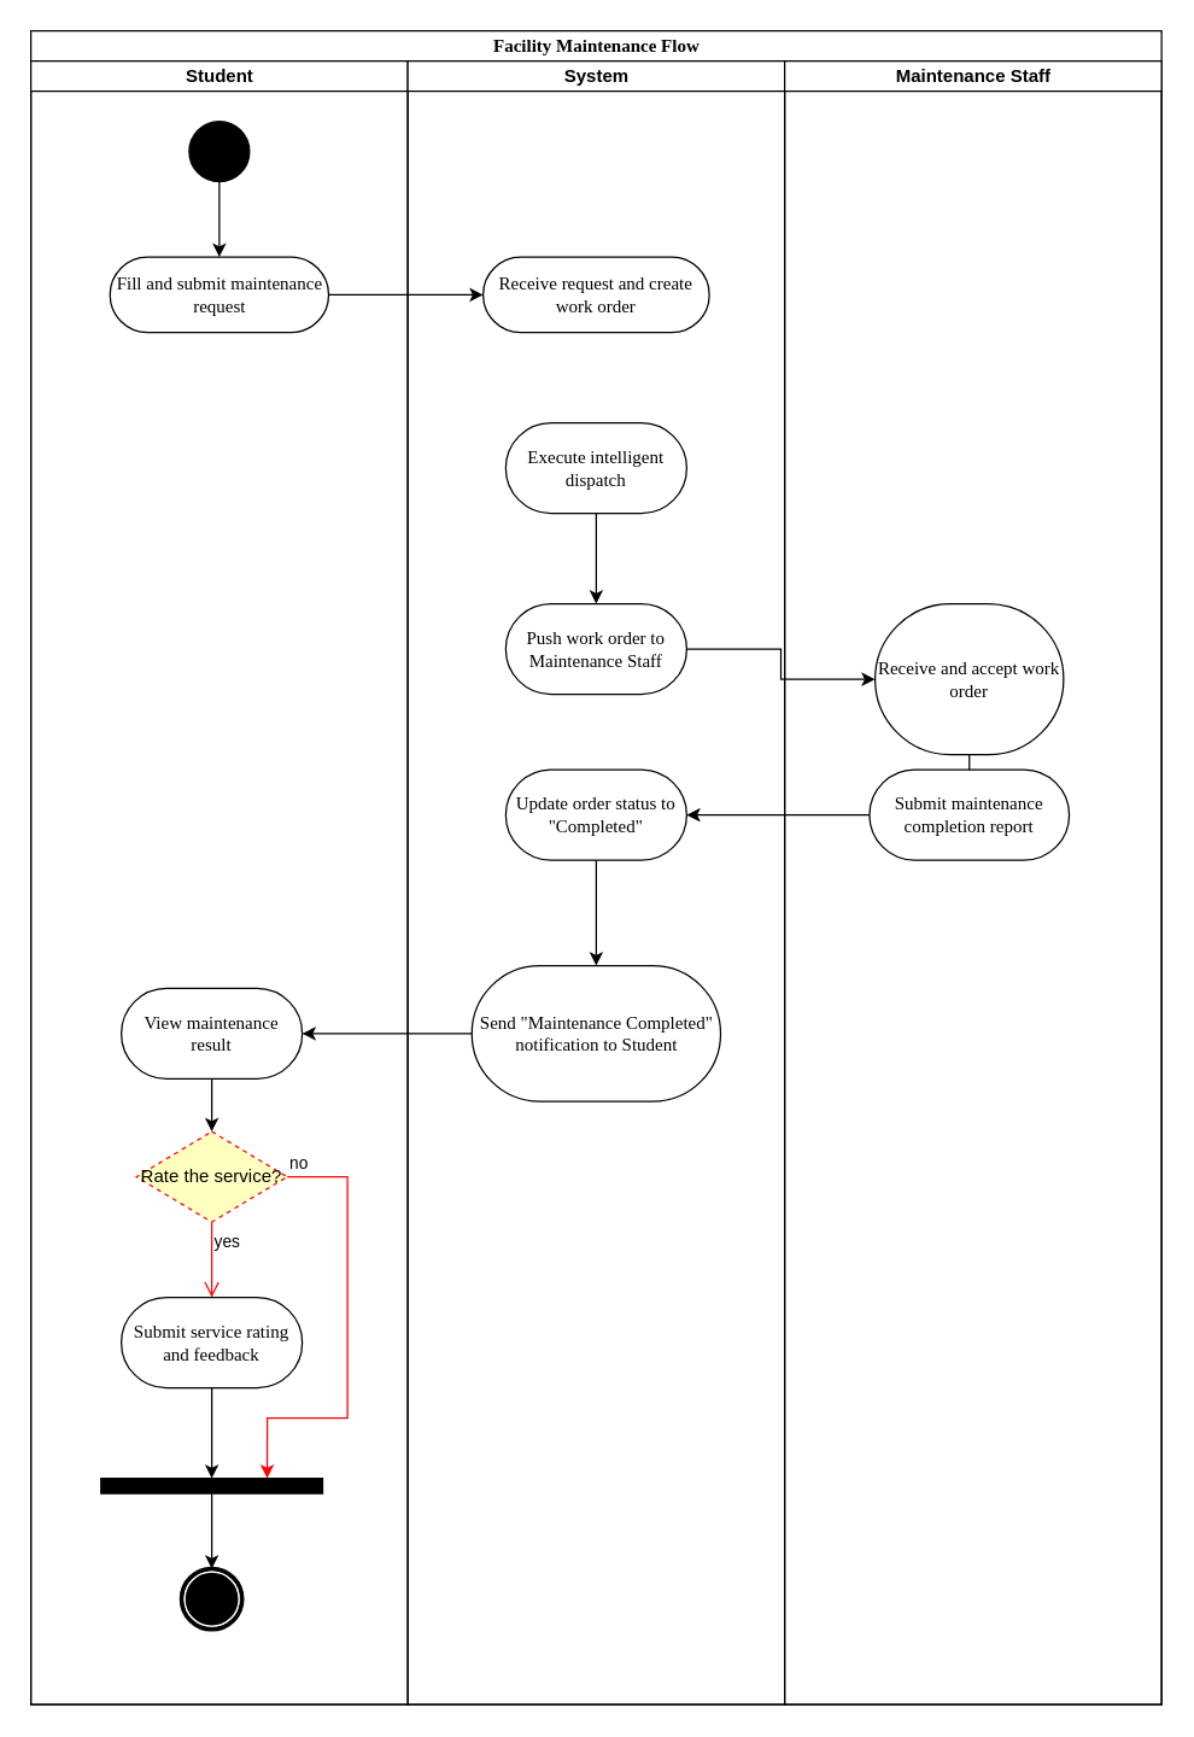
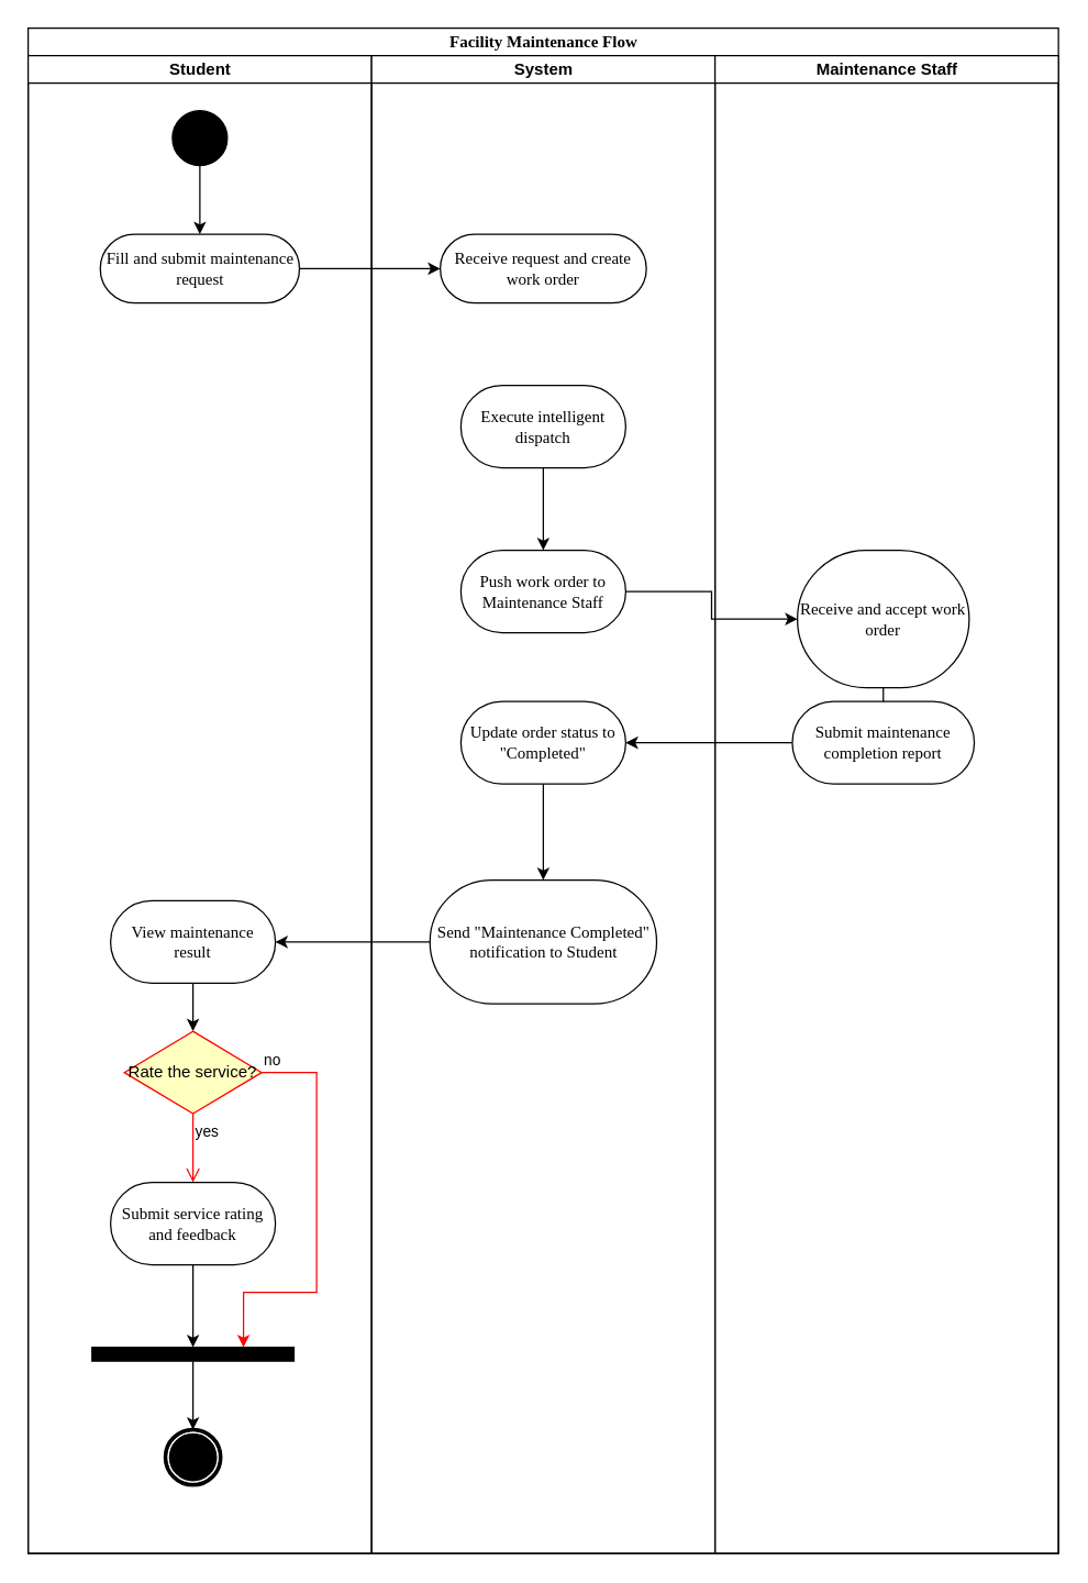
  <mxCell id="0" />
  <mxCell id="1" parent="0" />
  <mxCell id="2" value="Facility Maintenance Flow" style="swimlane;html=1;childLayout=stackLayout;startSize=20;rounded=0;shadow=0;comic=0;labelBackgroundColor=none;strokeWidth=1;fontFamily=Verdana;fontSize=12;align=center;" parent="1" vertex="1"><mxGeometry x="20" y="20" width="750" height="1110" as="geometry" /></mxCell>
  <mxCell id="3" value="Student" style="swimlane;html=1;startSize=20;" parent="2" vertex="1"><mxGeometry y="20" width="250" height="1090" as="geometry"><mxRectangle y="20" width="40" height="970" as="alternateBounds" /></mxGeometry></mxCell>
  <mxCell id="4" style="edgeStyle=orthogonalEdgeStyle;rounded=0;orthogonalLoop=1;jettySize=auto;html=1;entryX=0.5;entryY=0;entryDx=0;entryDy=0;" edge="1" parent="3" source="5" target="6"><mxGeometry relative="1" as="geometry" /></mxCell>
  <mxCell id="5" value="" style="ellipse;whiteSpace=wrap;html=1;rounded=0;shadow=0;comic=0;labelBackgroundColor=none;strokeWidth=1;fillColor=#000000;fontFamily=Verdana;fontSize=12;align=center;" vertex="1" parent="3"><mxGeometry x="105" y="40" width="40" height="40" as="geometry" /></mxCell>
  <mxCell id="6" value="Fill and submit maintenance request" style="rounded=1;whiteSpace=wrap;html=1;shadow=0;comic=0;labelBackgroundColor=none;strokeWidth=1;fontFamily=Verdana;fontSize=12;align=center;arcSize=50;" vertex="1" parent="3"><mxGeometry x="52.5" y="130" width="145" height="50" as="geometry" /></mxCell>
  <mxCell id="7" style="edgeStyle=orthogonalEdgeStyle;rounded=0;orthogonalLoop=1;jettySize=auto;html=1;entryX=0.5;entryY=0;entryDx=0;entryDy=0;" edge="1" parent="3" source="8" target="9"><mxGeometry relative="1" as="geometry" /></mxCell>
  <mxCell id="8" value="View maintenance result" style="whiteSpace=wrap;html=1;fontFamily=Verdana;rounded=1;shadow=0;comic=0;labelBackgroundColor=none;strokeWidth=1;arcSize=50;" vertex="1" parent="3"><mxGeometry x="60" y="615" width="120" height="60" as="geometry" /></mxCell>
- <mxCell id="9" value="Rate the service?" style="rhombus;whiteSpace=wrap;html=1;fontColor=#000000;fillColor=#ffffc0;strokeColor=light-dark(#FF0000,#FFFFFF);dashed=1;" vertex="1" parent="3"><mxGeometry x="70" y="710" width="100" height="60" as="geometry" /></mxCell>
+ <mxCell id="9" value="Rate the service?" style="rhombus;whiteSpace=wrap;html=1;fontColor=#000000;fillColor=#ffffc0;strokeColor=light-dark(#FF0000,#FFFFFF);" vertex="1" parent="3"><mxGeometry x="70" y="710" width="100" height="60" as="geometry" /></mxCell>
  <mxCell id="10" value="no" style="edgeStyle=orthogonalEdgeStyle;html=1;align=left;verticalAlign=bottom;endArrow=classic;strokeColor=light-dark(#FF0000,#FFFFFF);rounded=0;entryX=0.75;entryY=0;entryDx=0;entryDy=0;endFill=1;" edge="1" source="9" parent="3" target="15"><mxGeometry x="-1" relative="1" as="geometry"><mxPoint x="190" y="820" as="targetPoint" /><Array as="points"><mxPoint x="210" y="740" /><mxPoint x="210" y="900" /><mxPoint x="157" y="900" /></Array></mxGeometry></mxCell>
  <mxCell id="11" value="yes" style="edgeStyle=orthogonalEdgeStyle;html=1;align=left;verticalAlign=top;endArrow=open;endSize=8;strokeColor=light-dark(#FF0000,#FFFFFF);rounded=0;" edge="1" source="9" parent="3"><mxGeometry x="-1" relative="1" as="geometry"><mxPoint x="120" y="820" as="targetPoint" /></mxGeometry></mxCell>
  <mxCell id="12" style="edgeStyle=orthogonalEdgeStyle;rounded=0;orthogonalLoop=1;jettySize=auto;html=1;entryX=0.5;entryY=0;entryDx=0;entryDy=0;" edge="1" parent="3" source="13" target="15"><mxGeometry relative="1" as="geometry" /></mxCell>
  <mxCell id="13" value="Submit service rating and feedback" style="whiteSpace=wrap;html=1;fontFamily=Verdana;rounded=1;shadow=0;comic=0;labelBackgroundColor=none;strokeWidth=1;arcSize=50;" vertex="1" parent="3"><mxGeometry x="60" y="820" width="120" height="60" as="geometry" /></mxCell>
  <mxCell id="14" style="edgeStyle=orthogonalEdgeStyle;rounded=0;orthogonalLoop=1;jettySize=auto;html=1;entryX=0.5;entryY=0;entryDx=0;entryDy=0;" edge="1" parent="3" source="15" target="16"><mxGeometry relative="1" as="geometry" /></mxCell>
  <mxCell id="15" value="" style="whiteSpace=wrap;html=1;rounded=0;shadow=0;comic=0;labelBackgroundColor=none;strokeWidth=1;fillColor=#000000;fontFamily=Verdana;fontSize=12;align=center;rotation=0;" vertex="1" parent="3"><mxGeometry x="46.5" y="940" width="147" height="10" as="geometry" /></mxCell>
  <mxCell id="16" value="" style="shape=mxgraph.bpmn.shape;html=1;verticalLabelPosition=bottom;labelBackgroundColor=#ffffff;verticalAlign=top;perimeter=ellipsePerimeter;outline=end;symbol=terminate;rounded=0;shadow=0;comic=0;strokeWidth=1;fontFamily=Verdana;fontSize=12;align=center;" vertex="1" parent="3"><mxGeometry x="100" y="1000" width="40" height="40" as="geometry" /></mxCell>
  <mxCell id="17" value="System" style="swimlane;html=1;startSize=20;" parent="2" vertex="1"><mxGeometry x="250" y="20" width="250" height="1090" as="geometry" /></mxCell>
  <mxCell id="18" value="Receive request and create work order" style="rounded=1;whiteSpace=wrap;html=1;shadow=0;comic=0;labelBackgroundColor=none;strokeWidth=1;fontFamily=Verdana;fontSize=12;align=center;arcSize=50;" vertex="1" parent="17"><mxGeometry x="50" y="130" width="150" height="50" as="geometry" /></mxCell>
  <mxCell id="19" value="" style="edgeStyle=orthogonalEdgeStyle;rounded=0;orthogonalLoop=1;jettySize=auto;html=1;" edge="1" parent="17" source="20" target="21"><mxGeometry relative="1" as="geometry" /></mxCell>
  <mxCell id="20" value="Execute intelligent dispatch" style="whiteSpace=wrap;html=1;fontFamily=Verdana;rounded=1;shadow=0;comic=0;labelBackgroundColor=none;strokeWidth=1;arcSize=50;" vertex="1" parent="17"><mxGeometry x="65" y="240" width="120" height="60" as="geometry" /></mxCell>
  <mxCell id="21" value="Push work order to Maintenance Staff" style="whiteSpace=wrap;html=1;fontFamily=Verdana;rounded=1;shadow=0;comic=0;labelBackgroundColor=none;strokeWidth=1;arcSize=50;" vertex="1" parent="17"><mxGeometry x="65" y="360" width="120" height="60" as="geometry" /></mxCell>
  <mxCell id="22" value="" style="edgeStyle=orthogonalEdgeStyle;rounded=0;orthogonalLoop=1;jettySize=auto;html=1;" edge="1" parent="17" source="23" target="24"><mxGeometry relative="1" as="geometry" /></mxCell>
  <mxCell id="23" value="Update order status to &quot;Completed&quot;" style="whiteSpace=wrap;html=1;fontFamily=Verdana;rounded=1;shadow=0;comic=0;labelBackgroundColor=none;strokeWidth=1;arcSize=50;" vertex="1" parent="17"><mxGeometry x="65" y="470" width="120" height="60" as="geometry" /></mxCell>
  <mxCell id="24" value="Send &quot;Maintenance Completed&quot; notification to Student" style="whiteSpace=wrap;html=1;fontFamily=Verdana;rounded=1;shadow=0;comic=0;labelBackgroundColor=none;strokeWidth=1;arcSize=50;" vertex="1" parent="17"><mxGeometry x="42.5" y="600" width="165" height="90" as="geometry" /></mxCell>
  <mxCell id="25" value="Maintenance Staff" style="swimlane;html=1;startSize=20;" parent="2" vertex="1"><mxGeometry x="500" y="20" width="250" height="1090" as="geometry" /></mxCell>
  <mxCell id="26" value="" style="edgeStyle=orthogonalEdgeStyle;rounded=0;orthogonalLoop=1;jettySize=auto;html=1;" edge="1" parent="25" source="27" target="28"><mxGeometry relative="1" as="geometry" /></mxCell>
  <mxCell id="27" value="Receive and accept work order" style="whiteSpace=wrap;html=1;fontFamily=Verdana;rounded=1;shadow=0;comic=0;labelBackgroundColor=none;strokeWidth=1;arcSize=50;" vertex="1" parent="25"><mxGeometry x="60" y="360" width="125" height="100" as="geometry" /></mxCell>
  <mxCell id="28" value="Submit maintenance completion report" style="whiteSpace=wrap;html=1;fontFamily=Verdana;rounded=1;shadow=0;comic=0;labelBackgroundColor=none;strokeWidth=1;arcSize=50;" vertex="1" parent="25"><mxGeometry x="56.25" y="470" width="132.5" height="60" as="geometry" /></mxCell>
  <mxCell id="29" style="edgeStyle=orthogonalEdgeStyle;rounded=0;orthogonalLoop=1;jettySize=auto;html=1;entryX=0;entryY=0.5;entryDx=0;entryDy=0;" edge="1" parent="2" source="6" target="18"><mxGeometry relative="1" as="geometry"><Array as="points"><mxPoint x="290" y="175" /><mxPoint x="290" y="175" /></Array></mxGeometry></mxCell>
  <mxCell id="30" style="edgeStyle=orthogonalEdgeStyle;rounded=0;orthogonalLoop=1;jettySize=auto;html=1;entryX=0;entryY=0.5;entryDx=0;entryDy=0;" edge="1" parent="2" source="21" target="27"><mxGeometry relative="1" as="geometry"><mxPoint x="580" y="410" as="targetPoint" /></mxGeometry></mxCell>
  <mxCell id="31" value="" style="edgeStyle=orthogonalEdgeStyle;rounded=0;orthogonalLoop=1;jettySize=auto;html=1;" edge="1" parent="2" source="28" target="23"><mxGeometry relative="1" as="geometry" /></mxCell>
  <mxCell id="32" value="" style="edgeStyle=orthogonalEdgeStyle;rounded=0;orthogonalLoop=1;jettySize=auto;html=1;" edge="1" parent="2" source="24" target="8"><mxGeometry relative="1" as="geometry" /></mxCell>
